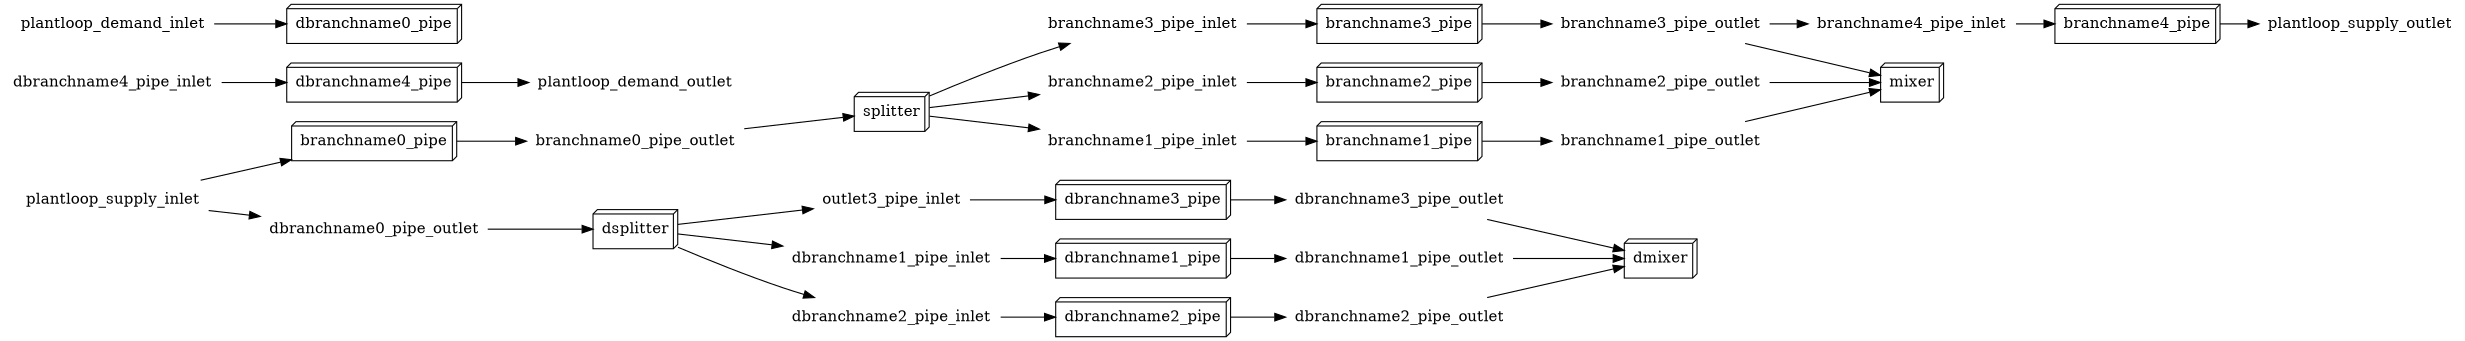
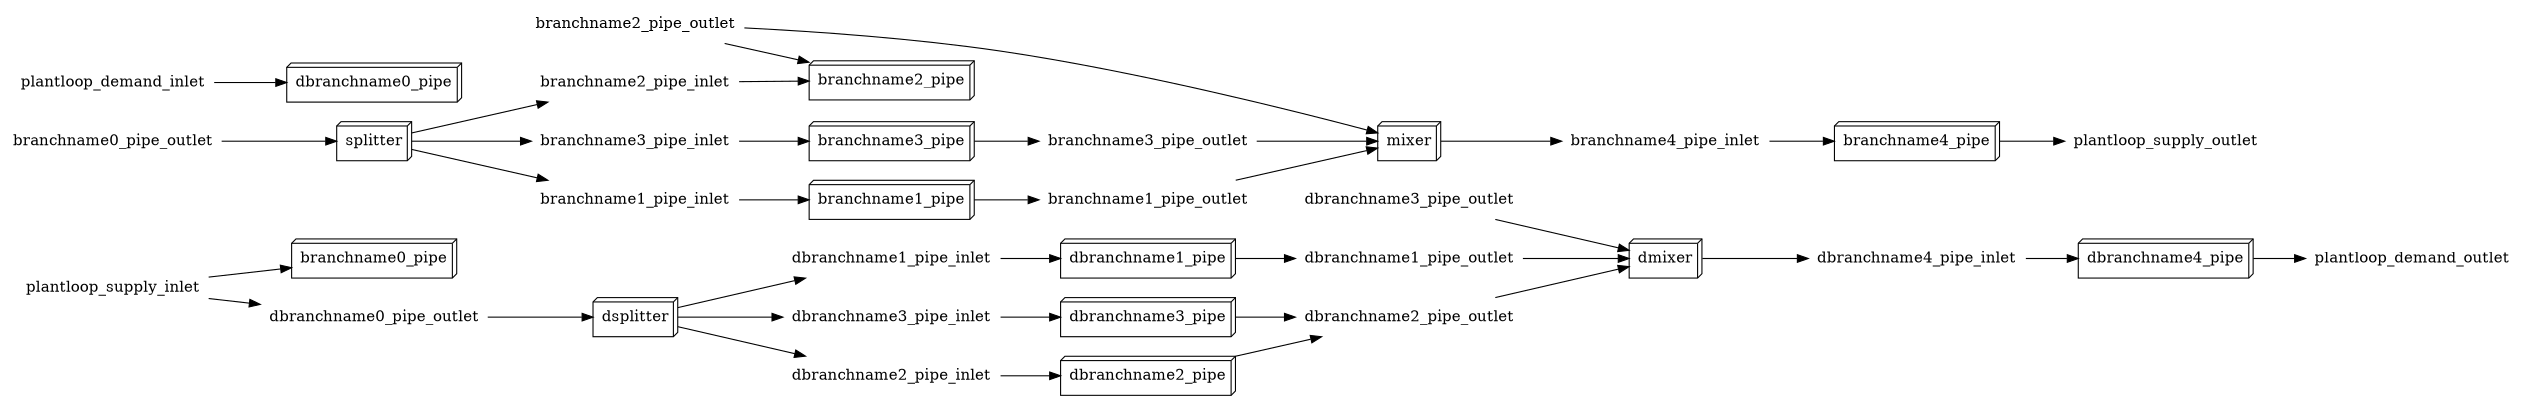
  digraph {
    rankdir=LR
    node [shape=plaintext]
-   n1 [label=outlet3_pipe_inlet]
+   n1 [label=dbranchname3_pipe_inlet]
    n2 [label=dbranchname3_pipe shape=box3d]
    n3 [label=dbranchname3_pipe_outlet]
    n4 [label=dsplitter shape=box3d]
    n5 [label=dbranchname1_pipe_inlet]
    n6 [label=dbranchname2_pipe_inlet]
    n7 [label=dbranchname1_pipe shape=box3d]
    n8 [label=dbranchname2_pipe shape=box3d]
    n9 [label=dmixer shape=box3d]
    n10 [label=dbranchname4_pipe_inlet]
    n11 [label=branchname3_pipe_inlet]
    n12 [label=branchname3_pipe shape=box3d]
    n13 [label=branchname3_pipe_outlet]
    n14 [label=dbranchname1_pipe_outlet]
    n15 [label=dbranchname4_pipe shape=box3d]
    n16 [label=plantloop_demand_inlet]
    n17 [label=dbranchname0_pipe shape=box3d]
    n18 [label=plantloop_demand_outlet]
    n19 [label=mixer shape=box3d]
    n20 [label=branchname4_pipe_inlet]
    n21 [label=branchname4_pipe shape=box3d]
    n22 [label=branchname1_pipe shape=box3d]
    n23 [label=branchname1_pipe_outlet]
    n24 [label=dbranchname2_pipe_outlet]
    n25 [label=plantloop_supply_outlet]
    n26 [label=branchname2_pipe_inlet]
    n27 [label=branchname2_pipe shape=box3d]
    n28 [label=branchname2_pipe_outlet]
    n29 [label=branchname0_pipe shape=box3d]
    n30 [label=branchname0_pipe_outlet]
    n31 [label=splitter shape=box3d]
    n32 [label=branchname1_pipe_inlet]
    n33 [label=dbranchname0_pipe_outlet]
    n34 [label=plantloop_supply_inlet]
    n1 -> n2
-   n2 -> n3
+   n2 -> n24
    n3 -> n9
    n4 -> n1
    n4 -> n5
    n4 -> n6
    n5 -> n7
    n6 -> n8
    n7 -> n14
    n8 -> n24
+   n9 -> n10
    n10 -> n15
    n11 -> n12
    n12 -> n13
    n13 -> n19
    n14 -> n9
    n15 -> n18
    n16 -> n17
-   n13 -> n20
+   n19 -> n20
    n20 -> n21
    n21 -> n25
    n22 -> n23
    n23 -> n19
    n24 -> n9
    n26 -> n27
-   n27 -> n28
+   n28 -> n27
    n28 -> n19
-   n29 -> n30
    n30 -> n31
    n31 -> n11
    n31 -> n26
    n31 -> n32
    n32 -> n22
    n33 -> n4
    n34 -> n29
    n34 -> n33
  }
